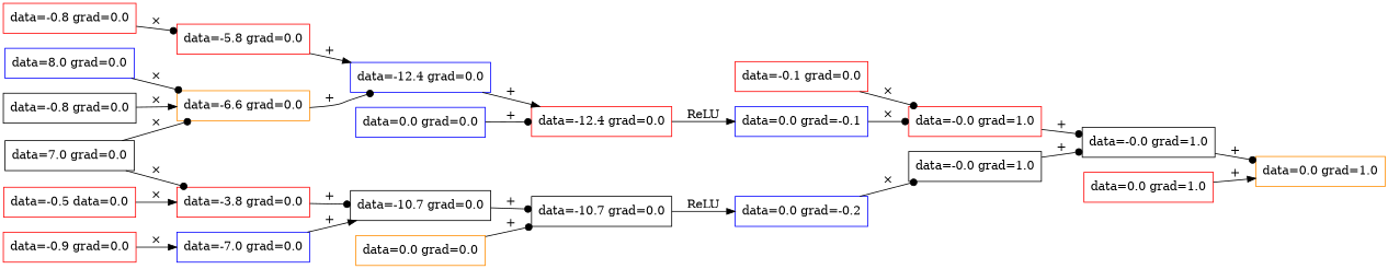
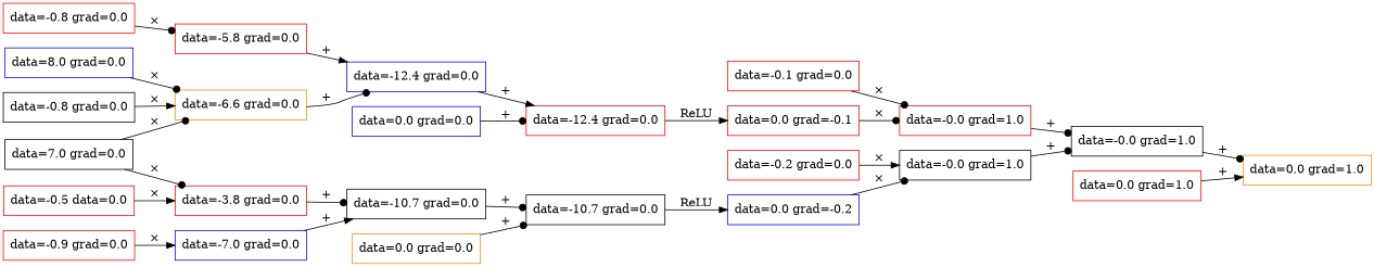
  digraph {
    rankdir=LR
    node [color=red shape=box]
    edge [arrowhead=dot]
    n1 [color=darkorange label="data=0.0 grad=1.0"]
    n2 [color=black label="data=-0.0 grad=1.0"]
    n3 [label="data=-0.0 grad=1.0"]
    n4 [label="data=-0.1 grad=0.0"]
-   n5 [color=blue label="data=0.0 grad=-0.1"]
+   n5 [label="data=0.0 grad=-0.1"]
    n6 [label="data=-12.4 grad=0.0"]
    n7 [color=blue label="data=-12.4 grad=0.0"]
    n8 [label="data=-5.8 grad=0.0"]
    n9 [label="data=-0.8 grad=0.0"]
    n10 [color=black label="data=7.0 grad=0.0"]
    n11 [label="data=-3.8 grad=0.0"]
    n12 [color=darkorange label="data=-6.6 grad=0.0"]
    n13 [color=black label="data=-10.7 grad=0.0"]
    n14 [color=black label="data=-0.8 grad=0.0"]
    n15 [color=blue label="data=8.0 grad=0.0"]
    n16 [color=blue label="data=-7.0 grad=0.0"]
    n17 [color=blue label="data=0.0 grad=0.0"]
    n18 [color=black label="data=-0.0 grad=1.0"]
+   n19 [label="data=-0.2 grad=0.0"]
    n20 [color=blue label="data=0.0 grad=-0.2"]
    n21 [color=black label="data=-10.7 grad=0.0"]
    n22 [label="data=-0.5 data=0.0"]
    n23 [label="data=-0.9 grad=0.0"]
    n24 [color=darkorange label="data=0.0 grad=0.0"]
    n25 [label="data=0.0 grad=1.0"]
    n2 -> n1 [label="+"]
    n3 -> n2 [label="+"]
    n4 -> n3 [label="×"]
    n5 -> n3 [label="×"]
    n6 -> n5 [arrowhead=normal label=ReLU]
    n7 -> n6 [arrowhead=normal label="+"]
    n8 -> n7 [arrowhead=normal label="+"]
    n9 -> n8 [label="×"]
    n10 -> n11 [label="×"]
    n10 -> n12 [label="×"]
    n11 -> n13 [label="+"]
    n12 -> n7 [label="+"]
    n13 -> n21 [label="+"]
    n14 -> n12 [arrowhead=normal label="×"]
    n15 -> n12 [label="×"]
    n16 -> n13 [arrowhead=normal label="+"]
    n17 -> n6 [label="+"]
    n18 -> n2 [label="+"]
+   n19 -> n18 [arrowhead=normal label="×"]
    n20 -> n18 [label="×"]
    n21 -> n20 [arrowhead=normal label=ReLU]
    n22 -> n11 [arrowhead=normal label="×"]
    n23 -> n16 [arrowhead=normal label="×"]
    n24 -> n21 [label="+"]
    n25 -> n1 [arrowhead=normal label="+"]
  }
